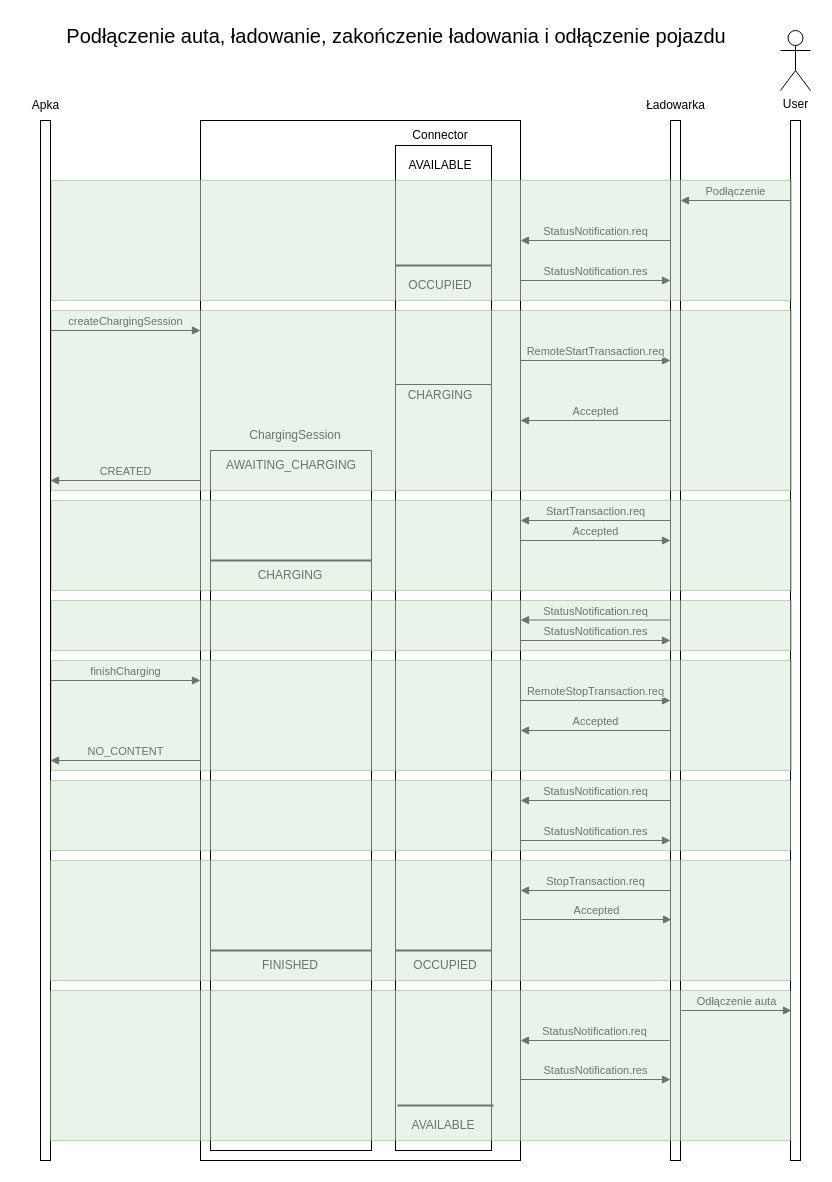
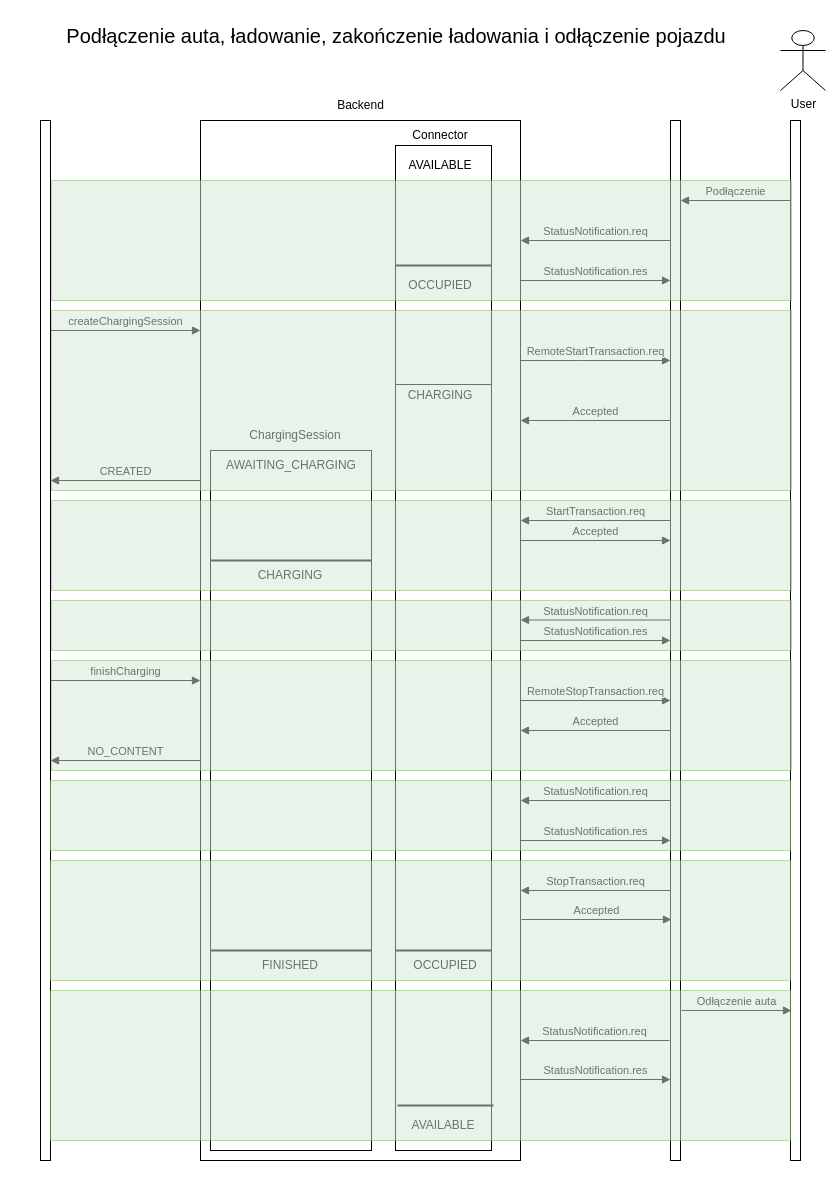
  <mxCell id="0" />
  <mxCell id="1" parent="0" />
  <mxCell id="2" value="" style="html=1;points=[[0,0,0,0,5],[0,1,0,0,-5],[1,0,0,0,5],[1,1,0,0,-5]];perimeter=orthogonalPerimeter;outlineConnect=0;targetShapes=umlLifeline;portConstraint=eastwest;newEdgeStyle={&quot;curved&quot;:0,&quot;rounded&quot;:0};" vertex="1" parent="1"><mxGeometry x="40" y="120" width="10" height="1040" as="geometry" /></mxCell>
  <mxCell id="3" value="" style="html=1;points=[[0,0,0,0,5],[0,1,0,0,-5],[1,0,0,0,5],[1,1,0,0,-5]];perimeter=orthogonalPerimeter;outlineConnect=0;targetShapes=umlLifeline;portConstraint=eastwest;newEdgeStyle={&quot;curved&quot;:0,&quot;rounded&quot;:0};" vertex="1" parent="1"><mxGeometry x="200" y="120" width="320" height="1040" as="geometry" /></mxCell>
  <mxCell id="4" value="" style="html=1;points=[[0,0,0,0,5],[0,1,0,0,-5],[1,0,0,0,5],[1,1,0,0,-5]];perimeter=orthogonalPerimeter;outlineConnect=0;targetShapes=umlLifeline;portConstraint=eastwest;newEdgeStyle={&quot;curved&quot;:0,&quot;rounded&quot;:0};" vertex="1" parent="1"><mxGeometry x="670" y="120" width="10" height="1040" as="geometry" /></mxCell>
- <mxCell id="5" value="Apka" style="text;html=1;align=center;verticalAlign=middle;resizable=0;points=[];autosize=1;strokeColor=none;fillColor=none;" vertex="1" parent="1"><mxGeometry x="20" y="90" width="50" height="30" as="geometry" /></mxCell>
- <mxCell id="7" value="Ładowarka" style="text;html=1;align=center;verticalAlign=middle;resizable=0;points=[];autosize=1;strokeColor=none;fillColor=none;" vertex="1" parent="1"><mxGeometry x="635" y="90" width="80" height="30" as="geometry" /></mxCell>
+ <mxCell id="6" value="Backend" style="text;html=1;align=center;verticalAlign=middle;resizable=0;points=[];autosize=1;strokeColor=none;fillColor=none;" vertex="1" parent="1"><mxGeometry x="325" y="90" width="70" height="30" as="geometry" /></mxCell>
  <mxCell id="8" value="createChargingSession" style="html=1;verticalAlign=bottom;endArrow=block;curved=0;rounded=0;" edge="1" parent="1"><mxGeometry width="80" relative="1" as="geometry"><mxPoint x="50" y="330" as="sourcePoint" /><mxPoint x="200" y="330" as="targetPoint" /></mxGeometry></mxCell>
  <mxCell id="9" value="RemoteStartTransaction.req" style="html=1;verticalAlign=bottom;endArrow=block;curved=0;rounded=0;" edge="1" parent="1"><mxGeometry width="80" relative="1" as="geometry"><mxPoint x="520" y="360" as="sourcePoint" /><mxPoint x="670" y="360" as="targetPoint" /><Array as="points"><mxPoint x="580" y="360" /></Array></mxGeometry></mxCell>
  <mxCell id="10" value="Accepted" style="html=1;verticalAlign=bottom;endArrow=block;curved=0;rounded=0;" edge="1" parent="1"><mxGeometry width="80" relative="1" as="geometry"><mxPoint x="670" y="420" as="sourcePoint" /><mxPoint x="520" y="420" as="targetPoint" /><Array as="points"><mxPoint x="570" y="420" /></Array></mxGeometry></mxCell>
  <mxCell id="11" value="" style="rounded=0;whiteSpace=wrap;html=1;" vertex="1" parent="1"><mxGeometry x="210" y="450" width="161" height="700" as="geometry" /></mxCell>
  <mxCell id="12" value="ChargingSession" style="text;html=1;align=center;verticalAlign=middle;whiteSpace=wrap;rounded=0;" vertex="1" parent="1"><mxGeometry x="265" y="420" width="60" height="30" as="geometry" /></mxCell>
  <mxCell id="13" value="AWAITING_CHARGING" style="text;html=1;align=center;verticalAlign=middle;whiteSpace=wrap;rounded=0;" vertex="1" parent="1"><mxGeometry x="260.5" y="450" width="60" height="30" as="geometry" /></mxCell>
  <mxCell id="14" value="CREATED" style="html=1;verticalAlign=bottom;endArrow=block;curved=0;rounded=0;" edge="1" parent="1"><mxGeometry width="80" relative="1" as="geometry"><mxPoint x="200" y="480" as="sourcePoint" /><mxPoint x="50" y="480" as="targetPoint" /><Array as="points" /></mxGeometry></mxCell>
  <mxCell id="15" value="StartTransaction.req" style="html=1;verticalAlign=bottom;endArrow=block;curved=0;rounded=0;" edge="1" parent="1"><mxGeometry width="80" relative="1" as="geometry"><mxPoint x="670" y="520" as="sourcePoint" /><mxPoint x="520" y="520" as="targetPoint" /></mxGeometry></mxCell>
  <mxCell id="16" value="CHARGING" style="text;html=1;align=center;verticalAlign=middle;whiteSpace=wrap;rounded=0;" vertex="1" parent="1"><mxGeometry x="260.25" y="560" width="60" height="30" as="geometry" /></mxCell>
  <mxCell id="17" value="Accepted" style="html=1;verticalAlign=bottom;endArrow=block;curved=0;rounded=0;" edge="1" parent="1"><mxGeometry width="80" relative="1" as="geometry"><mxPoint x="520" y="540" as="sourcePoint" /><mxPoint x="670" y="540" as="targetPoint" /></mxGeometry></mxCell>
  <mxCell id="18" value="finishCharging" style="html=1;verticalAlign=bottom;endArrow=block;curved=0;rounded=0;" edge="1" parent="1"><mxGeometry width="80" relative="1" as="geometry"><mxPoint x="50" y="680" as="sourcePoint" /><mxPoint x="200" y="680" as="targetPoint" /><Array as="points" /></mxGeometry></mxCell>
  <mxCell id="19" value="RemoteStopTransaction.req" style="html=1;verticalAlign=bottom;endArrow=block;curved=0;rounded=0;" edge="1" parent="1"><mxGeometry width="80" relative="1" as="geometry"><mxPoint x="520" y="700" as="sourcePoint" /><mxPoint x="670" y="700" as="targetPoint" /></mxGeometry></mxCell>
  <mxCell id="20" value="" style="line;strokeWidth=2;html=1;" vertex="1" parent="1"><mxGeometry x="210" y="450" width="161" height="220" as="geometry" /></mxCell>
  <mxCell id="21" value="Accepted" style="html=1;verticalAlign=bottom;endArrow=block;curved=0;rounded=0;" edge="1" parent="1"><mxGeometry width="80" relative="1" as="geometry"><mxPoint x="670" y="730" as="sourcePoint" /><mxPoint x="520" y="730" as="targetPoint" /></mxGeometry></mxCell>
  <mxCell id="22" value="StopTransaction.req" style="html=1;verticalAlign=bottom;endArrow=block;curved=0;rounded=0;" edge="1" parent="1"><mxGeometry width="80" relative="1" as="geometry"><mxPoint x="670" y="890" as="sourcePoint" /><mxPoint x="520" y="890" as="targetPoint" /></mxGeometry></mxCell>
  <mxCell id="23" value="" style="line;strokeWidth=2;html=1;" vertex="1" parent="1"><mxGeometry x="210" y="840" width="160.5" height="220" as="geometry" /></mxCell>
  <mxCell id="24" value="FINISHED" style="text;html=1;align=center;verticalAlign=middle;whiteSpace=wrap;rounded=0;" vertex="1" parent="1"><mxGeometry x="260.25" y="950" width="60" height="30" as="geometry" /></mxCell>
  <mxCell id="25" value="NO_CONTENT" style="html=1;verticalAlign=bottom;endArrow=block;curved=0;rounded=0;" edge="1" parent="1"><mxGeometry width="80" relative="1" as="geometry"><mxPoint x="200" y="760" as="sourcePoint" /><mxPoint x="50" y="760" as="targetPoint" /></mxGeometry></mxCell>
  <mxCell id="26" value="Podłączenie auta, ładowanie, zakończenie ładowania i odłączenie pojazdu" style="text;html=1;align=center;verticalAlign=middle;whiteSpace=wrap;rounded=0;fontSize=20;" vertex="1" parent="1"><mxGeometry x="61" y="20" width="670" height="30" as="geometry" /></mxCell>
  <mxCell id="27" value="" style="rounded=0;whiteSpace=wrap;html=1;" vertex="1" parent="1"><mxGeometry x="395" y="145" width="96" height="1005" as="geometry" /></mxCell>
  <mxCell id="28" value="Connector" style="text;html=1;align=center;verticalAlign=middle;whiteSpace=wrap;rounded=0;" vertex="1" parent="1"><mxGeometry x="410" y="120" width="60" height="30" as="geometry" /></mxCell>
  <mxCell id="29" value="" style="rounded=0;whiteSpace=wrap;html=1;" vertex="1" parent="1"><mxGeometry x="790" y="120" width="10" height="1040" as="geometry" /></mxCell>
- <mxCell id="30" value="User" style="shape=umlActor;verticalLabelPosition=bottom;verticalAlign=top;html=1;outlineConnect=0;" vertex="1" parent="1"><mxGeometry x="780" y="30" width="30" height="60" as="geometry" /></mxCell>
+ <mxCell id="30" value="User" style="shape=umlActor;verticalLabelPosition=bottom;verticalAlign=top;html=1;outlineConnect=0;" vertex="1" parent="1"><mxGeometry x="780" y="30" width="45" height="60" as="geometry" /></mxCell>
  <mxCell id="31" value="Podłączenie" style="html=1;verticalAlign=bottom;endArrow=block;curved=0;rounded=0;" edge="1" parent="1"><mxGeometry width="80" relative="1" as="geometry"><mxPoint x="790" y="200" as="sourcePoint" /><mxPoint x="680" y="200" as="targetPoint" /></mxGeometry></mxCell>
  <mxCell id="32" value="AVAILABLE" style="text;html=1;align=center;verticalAlign=middle;whiteSpace=wrap;rounded=0;" vertex="1" parent="1"><mxGeometry x="410" y="150" width="60" height="30" as="geometry" /></mxCell>
  <mxCell id="33" value="StatusNotification.req" style="html=1;verticalAlign=bottom;endArrow=block;curved=0;rounded=0;" edge="1" parent="1"><mxGeometry width="80" relative="1" as="geometry"><mxPoint x="670" y="240" as="sourcePoint" /><mxPoint x="520" y="240" as="targetPoint" /></mxGeometry></mxCell>
  <mxCell id="34" value="" style="line;strokeWidth=2;html=1;" vertex="1" parent="1"><mxGeometry x="395" y="260" width="96" height="10" as="geometry" /></mxCell>
  <mxCell id="35" value="OCCUPIED" style="text;html=1;align=center;verticalAlign=middle;whiteSpace=wrap;rounded=0;" vertex="1" parent="1"><mxGeometry x="410" y="270" width="60" height="30" as="geometry" /></mxCell>
  <mxCell id="36" value="StatusNotification.res" style="html=1;verticalAlign=bottom;endArrow=block;curved=0;rounded=0;" edge="1" parent="1"><mxGeometry width="80" relative="1" as="geometry"><mxPoint x="520" y="280" as="sourcePoint" /><mxPoint x="670" y="280" as="targetPoint" /></mxGeometry></mxCell>
  <mxCell id="37" value="StatusNotification.req" style="html=1;verticalAlign=bottom;endArrow=block;curved=0;rounded=0;" edge="1" parent="1"><mxGeometry width="80" relative="1" as="geometry"><mxPoint x="670" y="800" as="sourcePoint" /><mxPoint x="520" y="800" as="targetPoint" /></mxGeometry></mxCell>
  <mxCell id="38" value="StatusNotification.res" style="html=1;verticalAlign=bottom;endArrow=block;curved=0;rounded=0;" edge="1" parent="1"><mxGeometry width="80" relative="1" as="geometry"><mxPoint x="520" y="840" as="sourcePoint" /><mxPoint x="670" y="840" as="targetPoint" /></mxGeometry></mxCell>
  <mxCell id="39" value="StatusNotification.req" style="html=1;verticalAlign=bottom;endArrow=block;curved=0;rounded=0;" edge="1" parent="1"><mxGeometry width="80" relative="1" as="geometry"><mxPoint x="670" y="619.5" as="sourcePoint" /><mxPoint x="520" y="619.5" as="targetPoint" /></mxGeometry></mxCell>
  <mxCell id="40" value="CHARGING" style="text;html=1;align=center;verticalAlign=middle;whiteSpace=wrap;rounded=0;" vertex="1" parent="1"><mxGeometry x="410" y="380" width="60" height="30" as="geometry" /></mxCell>
  <mxCell id="41" value="StatusNotification.res" style="html=1;verticalAlign=bottom;endArrow=block;curved=0;rounded=0;" edge="1" parent="1"><mxGeometry width="80" relative="1" as="geometry"><mxPoint x="520" y="640" as="sourcePoint" /><mxPoint x="670" y="640" as="targetPoint" /></mxGeometry></mxCell>
  <mxCell id="42" value="" style="line;strokeWidth=1;fillColor=none;align=left;verticalAlign=middle;spacingTop=-1;spacingLeft=3;spacingRight=3;rotatable=0;labelPosition=right;points=[];portConstraint=eastwest;strokeColor=inherit;" vertex="1" parent="1"><mxGeometry x="395" y="380" width="96" height="8" as="geometry" /></mxCell>
  <mxCell id="43" value="Accepted" style="html=1;verticalAlign=bottom;endArrow=block;curved=0;rounded=0;" edge="1" parent="1"><mxGeometry width="80" relative="1" as="geometry"><mxPoint x="521" y="919" as="sourcePoint" /><mxPoint x="671" y="919" as="targetPoint" /></mxGeometry></mxCell>
  <mxCell id="44" value="" style="line;strokeWidth=2;html=1;" vertex="1" parent="1"><mxGeometry x="395" y="945" width="96" height="10" as="geometry" /></mxCell>
  <mxCell id="45" value="OCCUPIED" style="text;html=1;align=center;verticalAlign=middle;whiteSpace=wrap;rounded=0;" vertex="1" parent="1"><mxGeometry x="415" y="950" width="60" height="30" as="geometry" /></mxCell>
  <mxCell id="46" value="Odłączenie auta" style="html=1;verticalAlign=bottom;endArrow=block;curved=0;rounded=0;" edge="1" parent="1"><mxGeometry width="80" relative="1" as="geometry"><mxPoint x="681" y="1010" as="sourcePoint" /><mxPoint x="791" y="1010" as="targetPoint" /><Array as="points" /></mxGeometry></mxCell>
  <mxCell id="47" value="StatusNotification.req" style="html=1;verticalAlign=bottom;endArrow=block;curved=0;rounded=0;" edge="1" parent="1"><mxGeometry width="80" relative="1" as="geometry"><mxPoint x="669" y="1040" as="sourcePoint" /><mxPoint x="520" y="1040" as="targetPoint" /></mxGeometry></mxCell>
  <mxCell id="48" value="" style="line;strokeWidth=2;html=1;" vertex="1" parent="1"><mxGeometry x="397" y="1100" width="96" height="10" as="geometry" /></mxCell>
  <mxCell id="49" value="AVAILABLE" style="text;html=1;align=center;verticalAlign=middle;whiteSpace=wrap;rounded=0;" vertex="1" parent="1"><mxGeometry x="413" y="1110" width="60" height="30" as="geometry" /></mxCell>
  <mxCell id="50" value="StatusNotification.res" style="html=1;verticalAlign=bottom;endArrow=block;curved=0;rounded=0;" edge="1" parent="1"><mxGeometry width="80" relative="1" as="geometry"><mxPoint x="520" y="1079" as="sourcePoint" /><mxPoint x="670" y="1079" as="targetPoint" /></mxGeometry></mxCell>
  <mxCell id="51" value="" style="rounded=0;whiteSpace=wrap;html=1;opacity=50;fillColor=#d5e8d4;strokeColor=#82b366;" vertex="1" parent="1"><mxGeometry x="51" y="180" width="740" height="120" as="geometry" /></mxCell>
  <mxCell id="52" value="" style="rounded=0;whiteSpace=wrap;html=1;opacity=50;fillColor=#d5e8d4;strokeColor=#82b366;" vertex="1" parent="1"><mxGeometry x="51" y="500" width="740" height="90" as="geometry" /></mxCell>
  <mxCell id="53" value="" style="rounded=0;whiteSpace=wrap;html=1;opacity=50;fillColor=#d5e8d4;strokeColor=#82b366;" vertex="1" parent="1"><mxGeometry x="51" y="600" width="740" height="50" as="geometry" /></mxCell>
  <mxCell id="54" value="" style="rounded=0;whiteSpace=wrap;html=1;opacity=50;fillColor=#d5e8d4;strokeColor=#82b366;" vertex="1" parent="1"><mxGeometry x="51" y="310" width="740" height="180" as="geometry" /></mxCell>
  <mxCell id="55" value="" style="rounded=0;whiteSpace=wrap;html=1;opacity=50;fillColor=#d5e8d4;strokeColor=#82b366;" vertex="1" parent="1"><mxGeometry x="51" y="660" width="740" height="110" as="geometry" /></mxCell>
  <mxCell id="56" value="" style="rounded=0;whiteSpace=wrap;html=1;opacity=50;fillColor=#d5e8d4;strokeColor=#82b366;" vertex="1" parent="1"><mxGeometry x="50" y="780" width="740" height="70" as="geometry" /></mxCell>
  <mxCell id="57" value="" style="rounded=0;whiteSpace=wrap;html=1;opacity=50;fillColor=#d5e8d4;strokeColor=#82b366;" vertex="1" parent="1"><mxGeometry x="50" y="860" width="740" height="120" as="geometry" /></mxCell>
  <mxCell id="58" value="" style="rounded=0;whiteSpace=wrap;html=1;opacity=50;fillColor=#d5e8d4;strokeColor=#82b366;" vertex="1" parent="1"><mxGeometry x="50" y="990" width="740" height="150" as="geometry" /></mxCell>
